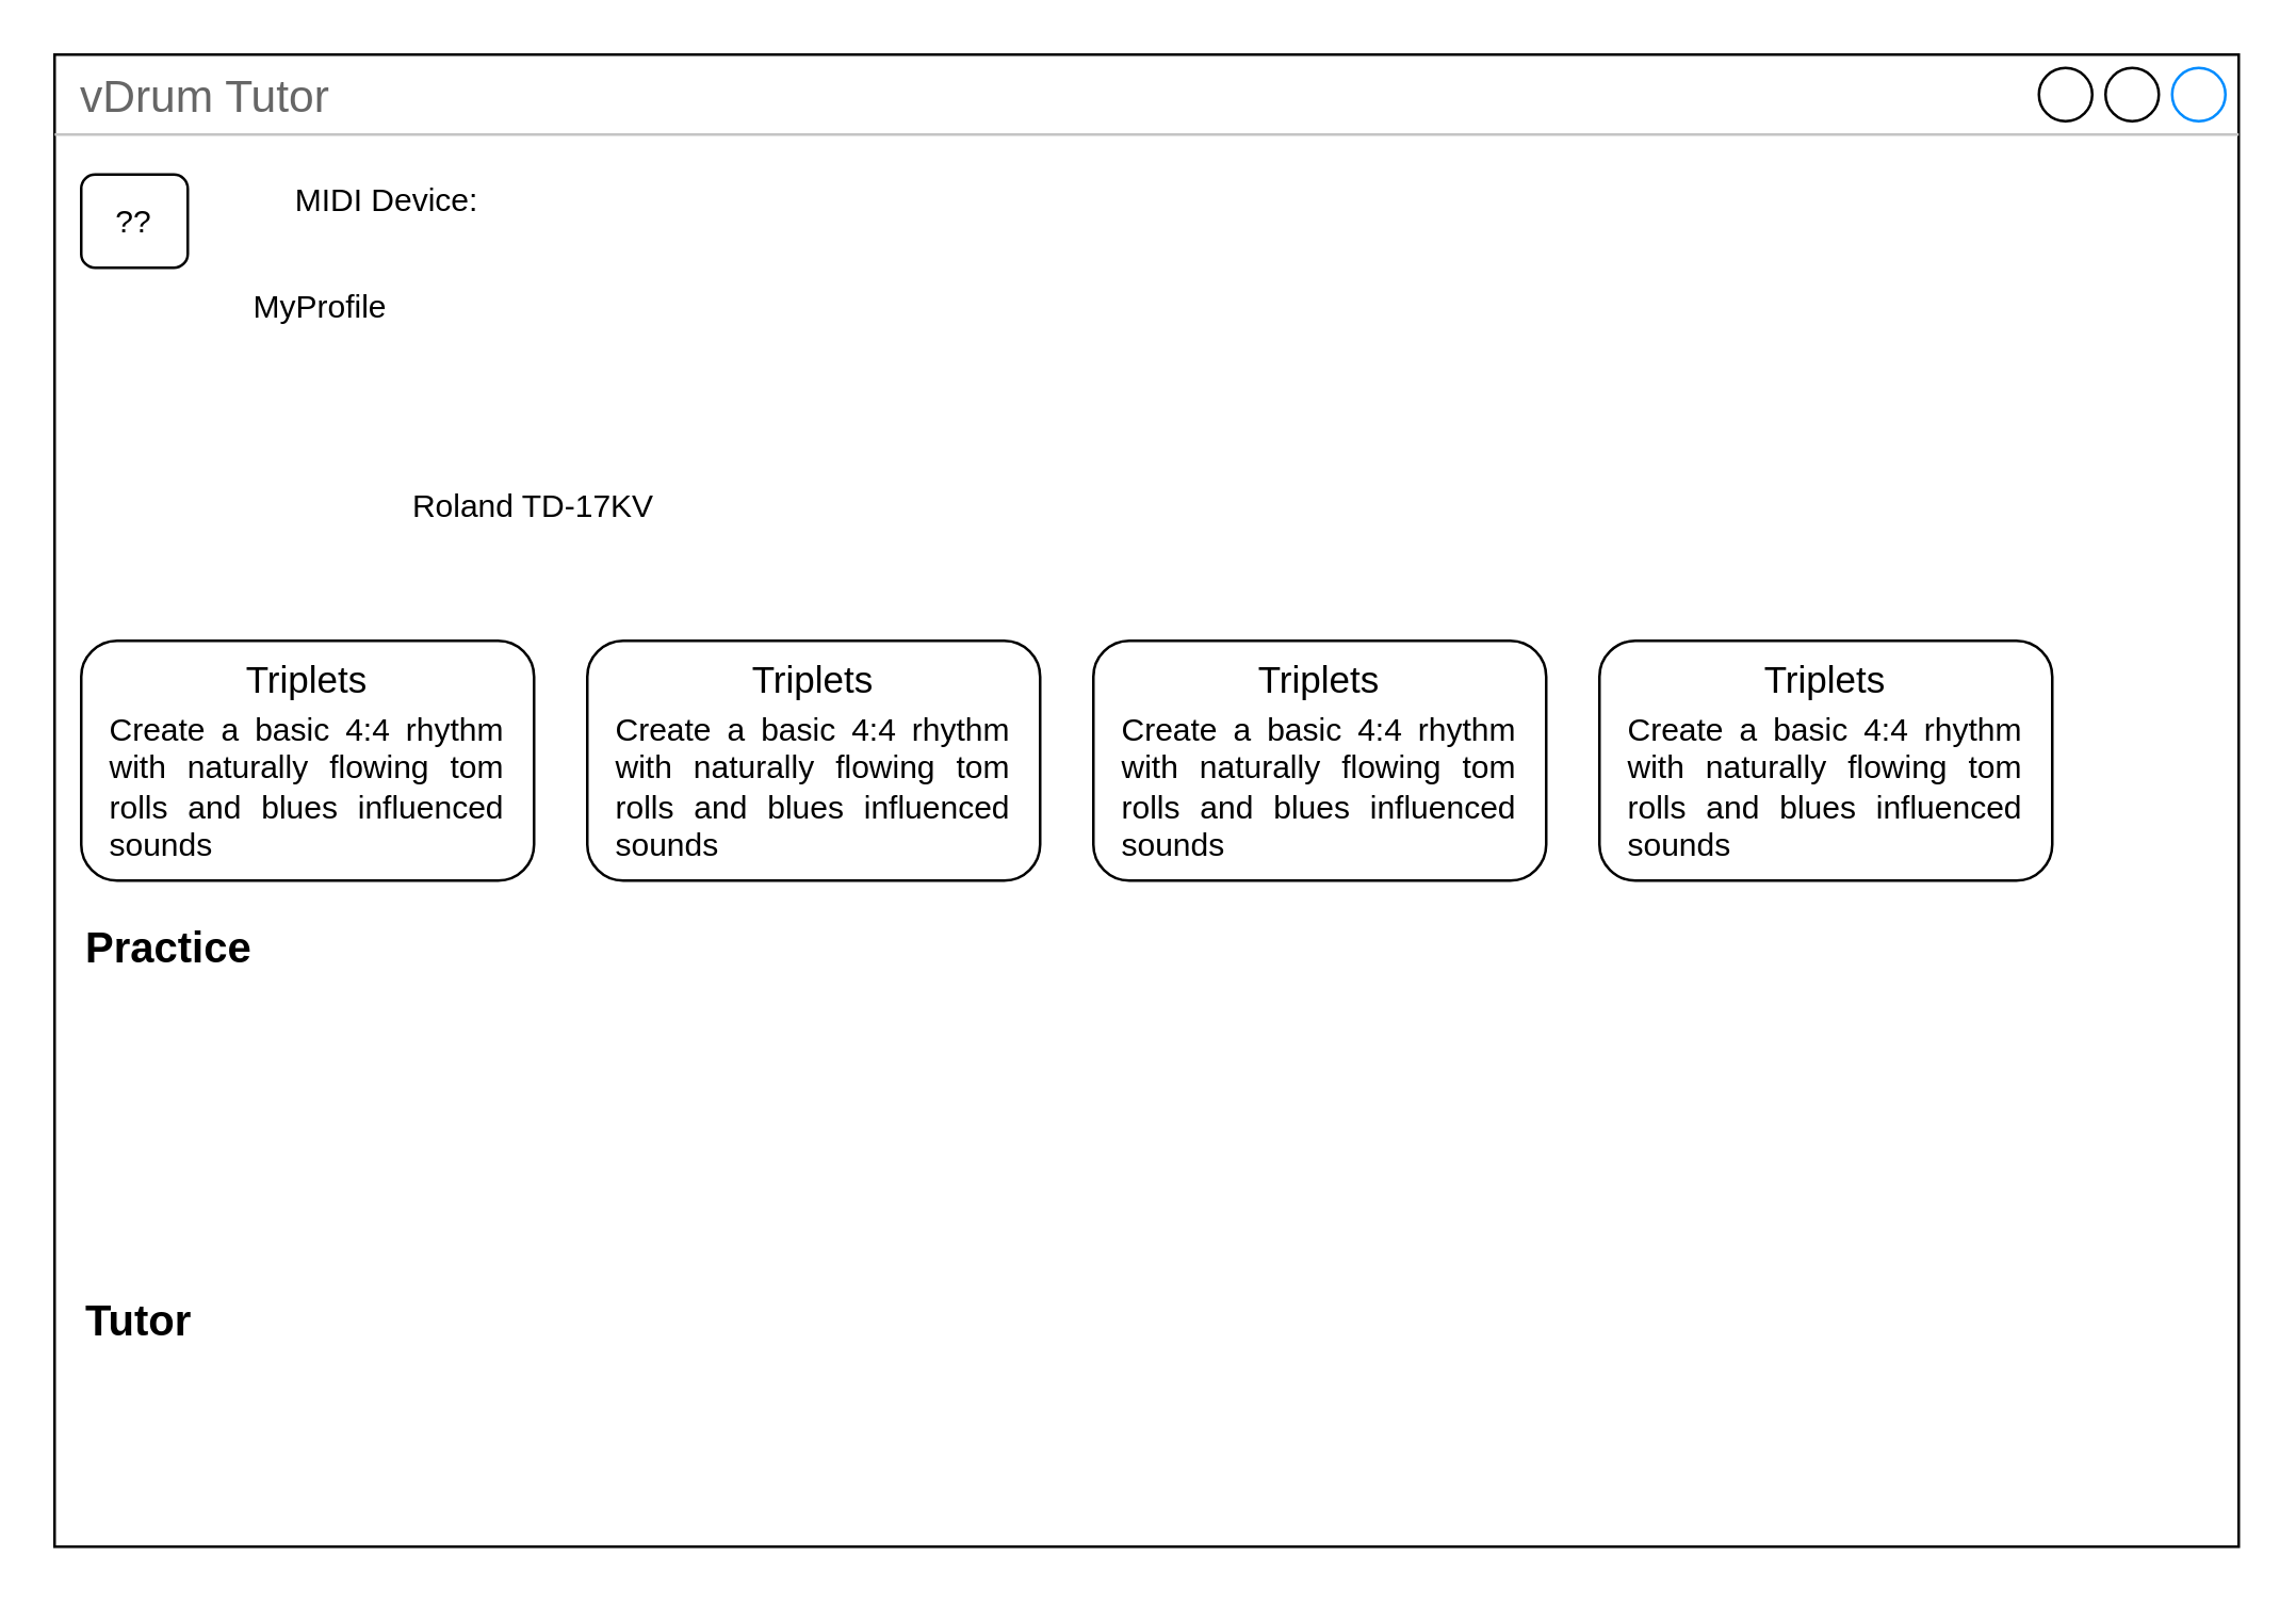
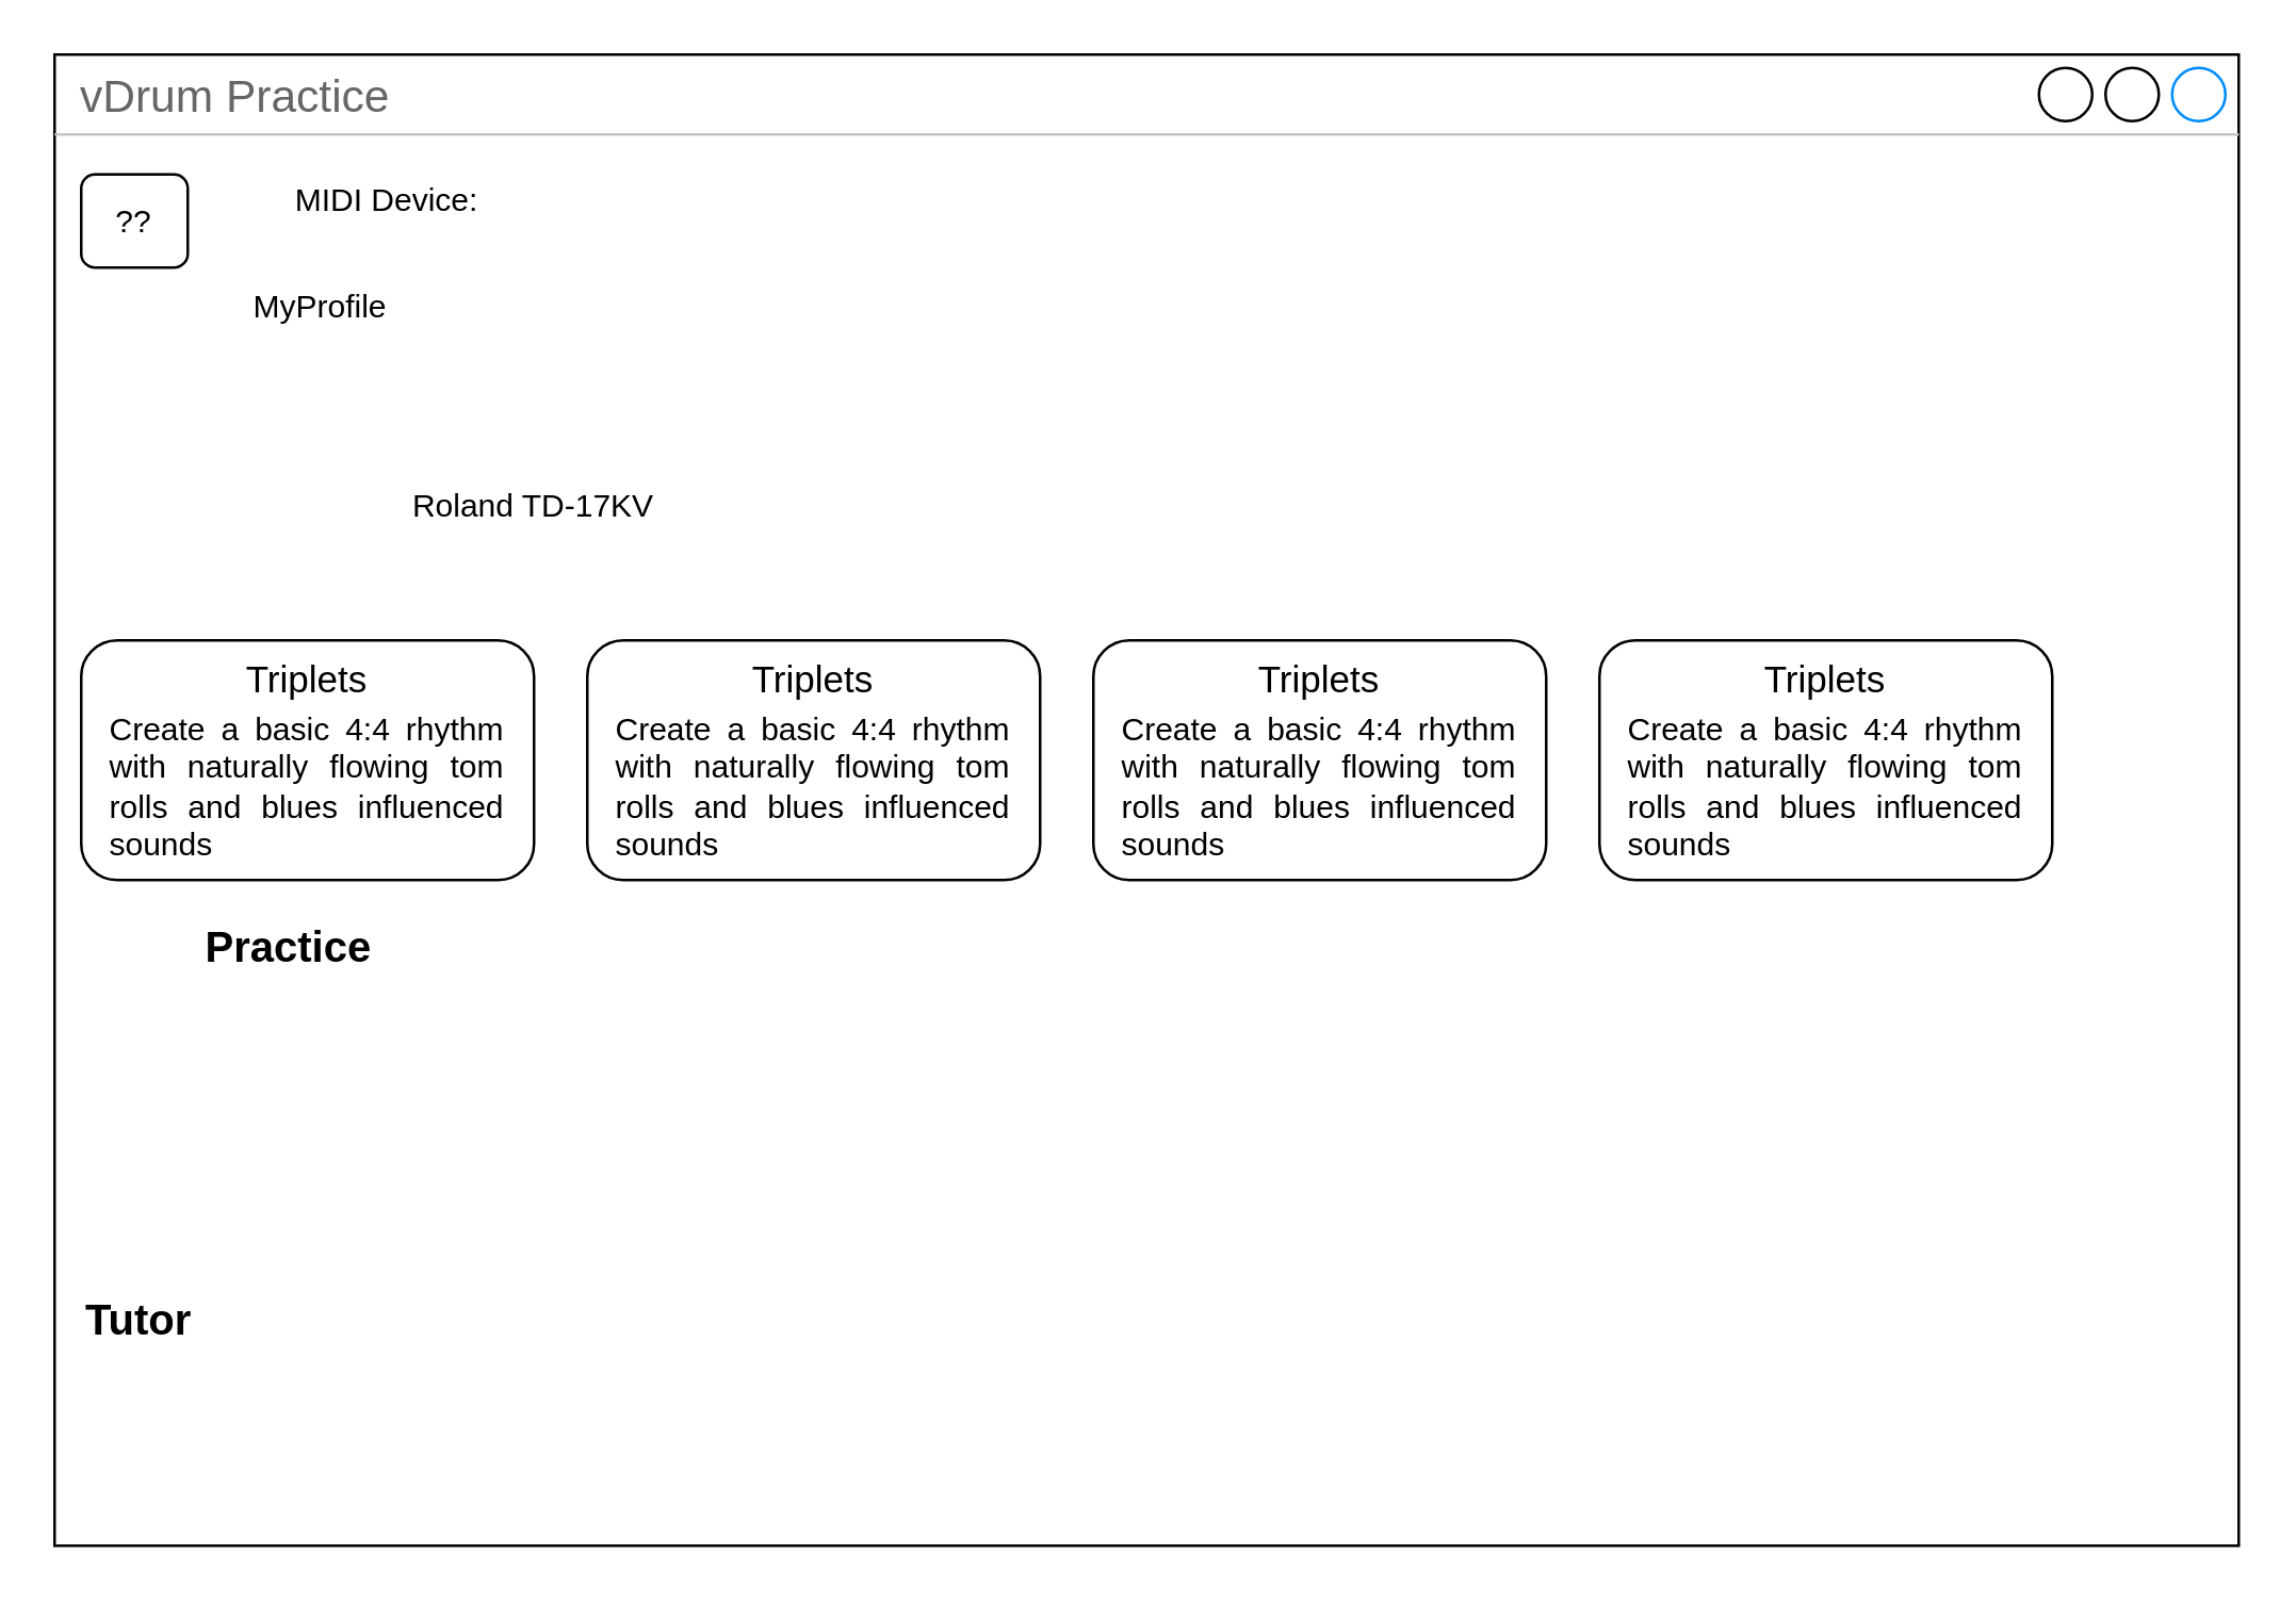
  <mxCell id="0" />
  <mxCell id="1" parent="0" />
- <mxCell id="2" value="vDrum Tutor" style="strokeWidth=1;shadow=0;dashed=0;align=center;html=1;shape=mxgraph.mockup.containers.window;align=left;verticalAlign=top;spacingLeft=8;strokeColor2=#008cff;strokeColor3=#c4c4c4;fontColor=#666666;mainText=;fontSize=17;labelBackgroundColor=none;whiteSpace=wrap;" vertex="1" parent="1"><mxGeometry width="820" height="560" as="geometry" x="20" y="20" /></mxCell>
+ <mxCell id="2" value="vDrum Practice" style="strokeWidth=1;shadow=0;dashed=0;align=center;html=1;shape=mxgraph.mockup.containers.window;align=left;verticalAlign=top;spacingLeft=8;strokeColor2=#008cff;strokeColor3=#c4c4c4;fontColor=#666666;mainText=;fontSize=17;labelBackgroundColor=none;whiteSpace=wrap;" vertex="1" parent="1"><mxGeometry width="820" height="560" as="geometry" x="20" y="20" /></mxCell>
  <mxCell id="3" value="MyProfile" style="text;html=1;strokeColor=none;fillColor=none;align=center;verticalAlign=middle;whiteSpace=wrap;rounded=0;" vertex="1" parent="1"><mxGeometry x="90" y="100" width="60" height="30" as="geometry" /></mxCell>
  <mxCell id="4" value="??" style="rounded=1;whiteSpace=wrap;html=1;" vertex="1" parent="1"><mxGeometry x="30" y="65" width="40" height="35" as="geometry" /></mxCell>
- <mxCell id="5" value="Practice" style="text;html=1;strokeColor=none;fillColor=none;align=left;verticalAlign=middle;rounded=0;fontSize=16;fontStyle=1" vertex="1" parent="1"><mxGeometry x="30" y="340" width="60" height="30" as="geometry" /></mxCell>
+ <mxCell id="5" value="Practice" style="text;html=1;strokeColor=none;fillColor=none;align=left;verticalAlign=middle;rounded=0;fontSize=16;fontStyle=1" vertex="1" parent="1"><mxGeometry x="75" y="340" width="60" height="30" as="geometry" /></mxCell>
  <mxCell id="6" value="Tutor" style="text;html=1;strokeColor=none;fillColor=none;align=left;verticalAlign=middle;rounded=0;fontSize=16;fontStyle=1" vertex="1" parent="1"><mxGeometry x="30" y="480" width="60" height="30" as="geometry" /></mxCell>
  <mxCell id="7" value="" style="rounded=1;whiteSpace=wrap;html=1;" vertex="1" parent="1"><mxGeometry x="30" y="240" width="170" height="90" as="geometry" /></mxCell>
  <mxCell id="8" value="Triplets" style="text;html=1;strokeColor=none;fillColor=none;align=center;verticalAlign=middle;whiteSpace=wrap;rounded=0;fontSize=14;" vertex="1" parent="1"><mxGeometry x="85" y="240" width="60" height="30" as="geometry" /></mxCell>
  <mxCell id="9" value="&lt;div align=&quot;justify&quot;&gt;Create a basic 4:4 rhythm with naturally flowing tom rolls and blues influenced sounds&lt;br&gt;&lt;/div&gt;" style="text;html=1;strokeColor=none;fillColor=none;align=center;verticalAlign=middle;whiteSpace=wrap;rounded=0;" vertex="1" parent="1"><mxGeometry x="40" y="270" width="150" height="50" as="geometry" /></mxCell>
  <mxCell id="10" value="" style="rounded=1;whiteSpace=wrap;html=1;" vertex="1" parent="1"><mxGeometry x="220" y="240" width="170" height="90" as="geometry" /></mxCell>
  <mxCell id="11" value="Triplets" style="text;html=1;strokeColor=none;fillColor=none;align=center;verticalAlign=middle;whiteSpace=wrap;rounded=0;fontSize=14;" vertex="1" parent="1"><mxGeometry x="275" y="240" width="60" height="30" as="geometry" /></mxCell>
  <mxCell id="12" value="&lt;div align=&quot;justify&quot;&gt;Create a basic 4:4 rhythm with naturally flowing tom rolls and blues influenced sounds&lt;br&gt;&lt;/div&gt;" style="text;html=1;strokeColor=none;fillColor=none;align=center;verticalAlign=middle;whiteSpace=wrap;rounded=0;" vertex="1" parent="1"><mxGeometry x="230" y="270" width="150" height="50" as="geometry" /></mxCell>
  <mxCell id="13" value="" style="rounded=1;whiteSpace=wrap;html=1;" vertex="1" parent="1"><mxGeometry x="410" y="240" width="170" height="90" as="geometry" /></mxCell>
  <mxCell id="14" value="Triplets" style="text;html=1;strokeColor=none;fillColor=none;align=center;verticalAlign=middle;whiteSpace=wrap;rounded=0;fontSize=14;" vertex="1" parent="1"><mxGeometry x="465" y="240" width="60" height="30" as="geometry" /></mxCell>
  <mxCell id="15" value="&lt;div align=&quot;justify&quot;&gt;Create a basic 4:4 rhythm with naturally flowing tom rolls and blues influenced sounds&lt;br&gt;&lt;/div&gt;" style="text;html=1;strokeColor=none;fillColor=none;align=center;verticalAlign=middle;whiteSpace=wrap;rounded=0;" vertex="1" parent="1"><mxGeometry x="420" y="270" width="150" height="50" as="geometry" /></mxCell>
  <mxCell id="16" value="" style="rounded=1;whiteSpace=wrap;html=1;" vertex="1" parent="1"><mxGeometry x="600" y="240" width="170" height="90" as="geometry" /></mxCell>
  <mxCell id="17" value="Triplets" style="text;html=1;strokeColor=none;fillColor=none;align=center;verticalAlign=middle;whiteSpace=wrap;rounded=0;fontSize=14;" vertex="1" parent="1"><mxGeometry x="655" y="240" width="60" height="30" as="geometry" /></mxCell>
  <mxCell id="18" value="&lt;div align=&quot;justify&quot;&gt;Create a basic 4:4 rhythm with naturally flowing tom rolls and blues influenced sounds&lt;br&gt;&lt;/div&gt;" style="text;html=1;strokeColor=none;fillColor=none;align=center;verticalAlign=middle;whiteSpace=wrap;rounded=0;" vertex="1" parent="1"><mxGeometry x="610" y="270" width="150" height="50" as="geometry" /></mxCell>
  <mxCell id="19" value="MIDI Device:" style="text;html=1;strokeColor=none;fillColor=none;align=center;verticalAlign=middle;whiteSpace=wrap;rounded=0;" vertex="1" parent="1"><mxGeometry x="105" y="60" width="80" height="30" as="geometry" /></mxCell>
  <mxCell id="20" value="Roland TD-17KV" style="text;html=1;strokeColor=none;fillColor=none;align=center;verticalAlign=middle;whiteSpace=wrap;rounded=0;" vertex="1" parent="1"><mxGeometry x="145" y="175" width="110" height="30" as="geometry" /></mxCell>
